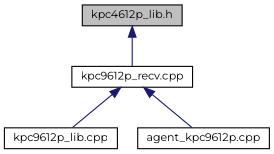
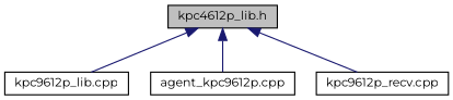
  digraph {
    fontname=Montserrat
    node [color=black fillcolor=white fontname=Montserrat fontsize=10 shape=record style=filled]
    edge [color=midnightblue dir=back fontname=Montserrat fontsize=10 labelfontname=Helvetica labelfontsize=10 style=solid]
    n1 [fillcolor=grey75 fontcolor=black height=0.2 label="kpc4612p_lib.h" width=0.4]
    n2 [height=0.2 label="kpc9612p_lib.cpp" width=0.4]
    n3 [height=0.2 label="agent_kpc9612p.cpp" width=0.4]
    n4 [height=0.2 label="kpc9612p_recv.cpp" width=0.4]
-   n4 -> n2
-   n4 -> n3
+   n1 -> n2
+   n1 -> n3
    n1 -> n4
  }
